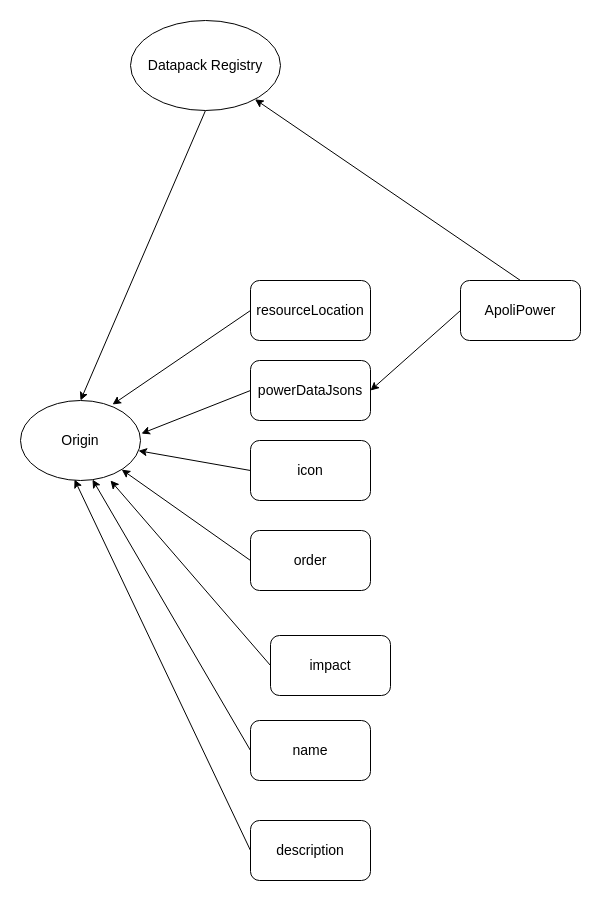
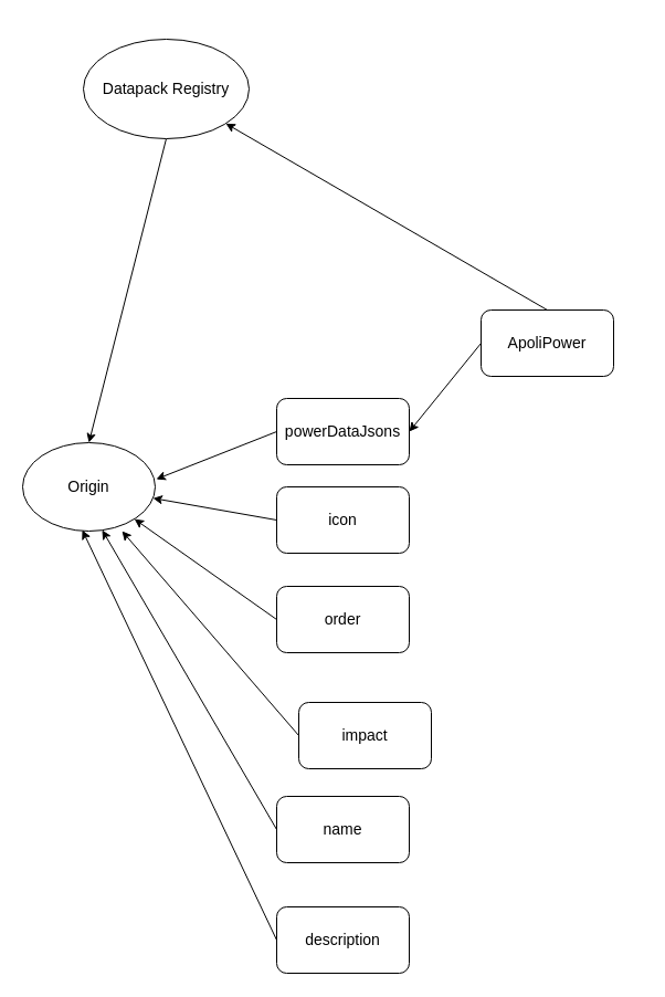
  <mxCell id="0" />
  <mxCell id="1" parent="0" />
  <mxCell id="2" style="edgeStyle=none;html=1;exitX=0.5;exitY=1;exitDx=0;exitDy=0;entryX=0.5;entryY=0;entryDx=0;entryDy=0;fontSize=14;" edge="1" parent="1" source="3" target="4"><mxGeometry relative="1" as="geometry" /></mxCell>
- <mxCell id="3" value="&lt;font style=&quot;font-size: 14px;&quot;&gt;Datapack Registry&lt;/font&gt;" style="ellipse;whiteSpace=wrap;html=1;" parent="1" vertex="1"><mxGeometry x="130" y="20" width="150" height="90" as="geometry" /></mxCell>
+ <mxCell id="3" value="&lt;font style=&quot;font-size: 14px;&quot;&gt;Datapack Registry&lt;/font&gt;" style="ellipse;whiteSpace=wrap;html=1;" parent="1" vertex="1"><mxGeometry x="75" y="35" width="150" height="90" as="geometry" /></mxCell>
  <mxCell id="4" value="&lt;font style=&quot;font-size: 14px;&quot;&gt;Origin&lt;/font&gt;" style="ellipse;whiteSpace=wrap;html=1;" vertex="1" parent="1"><mxGeometry x="20" y="400" width="120" height="80" as="geometry" /></mxCell>
- <mxCell id="5" style="edgeStyle=none;html=1;exitX=0;exitY=0.5;exitDx=0;exitDy=0;entryX=0.767;entryY=0.05;entryDx=0;entryDy=0;entryPerimeter=0;fontSize=14;" edge="1" parent="1" source="6" target="4"><mxGeometry relative="1" as="geometry" /></mxCell>
- <mxCell id="6" value="resourceLocation" style="rounded=1;whiteSpace=wrap;html=1;fontSize=14;" vertex="1" parent="1"><mxGeometry x="250" y="280" width="120" height="60" as="geometry" /></mxCell>
  <mxCell id="7" style="edgeStyle=none;html=1;exitX=0;exitY=0.5;exitDx=0;exitDy=0;entryX=1.008;entryY=0.413;entryDx=0;entryDy=0;entryPerimeter=0;fontSize=14;" edge="1" parent="1" source="8" target="4"><mxGeometry relative="1" as="geometry" /></mxCell>
  <mxCell id="8" value="powerDataJsons" style="rounded=1;whiteSpace=wrap;html=1;fontSize=14;" vertex="1" parent="1"><mxGeometry x="250" y="360" width="120" height="60" as="geometry" /></mxCell>
  <mxCell id="9" style="edgeStyle=none;html=1;exitX=0;exitY=0.5;exitDx=0;exitDy=0;fontSize=14;" edge="1" parent="1" source="10" target="4"><mxGeometry relative="1" as="geometry" /></mxCell>
  <mxCell id="10" value="icon" style="rounded=1;whiteSpace=wrap;html=1;fontSize=14;" vertex="1" parent="1"><mxGeometry x="250" y="440" width="120" height="60" as="geometry" /></mxCell>
  <mxCell id="11" style="edgeStyle=none;html=1;exitX=0;exitY=0.5;exitDx=0;exitDy=0;fontSize=14;" edge="1" parent="1" source="12" target="4"><mxGeometry relative="1" as="geometry" /></mxCell>
  <mxCell id="12" value="order" style="rounded=1;whiteSpace=wrap;html=1;fontSize=14;" vertex="1" parent="1"><mxGeometry x="250" y="530" width="120" height="60" as="geometry" /></mxCell>
  <mxCell id="13" style="edgeStyle=none;html=1;exitX=0;exitY=0.5;exitDx=0;exitDy=0;entryX=0.75;entryY=1;entryDx=0;entryDy=0;entryPerimeter=0;fontSize=14;" edge="1" parent="1" source="14" target="4"><mxGeometry relative="1" as="geometry" /></mxCell>
  <mxCell id="14" value="impact" style="rounded=1;whiteSpace=wrap;html=1;fontSize=14;" vertex="1" parent="1"><mxGeometry x="270" y="635" width="120" height="60" as="geometry" /></mxCell>
  <mxCell id="15" style="edgeStyle=none;html=1;exitX=0;exitY=0.5;exitDx=0;exitDy=0;entryX=0.6;entryY=0.988;entryDx=0;entryDy=0;entryPerimeter=0;fontSize=14;" edge="1" parent="1" source="16" target="4"><mxGeometry relative="1" as="geometry" /></mxCell>
  <mxCell id="16" value="name" style="rounded=1;whiteSpace=wrap;html=1;fontSize=14;" vertex="1" parent="1"><mxGeometry x="250" y="720" width="120" height="60" as="geometry" /></mxCell>
  <mxCell id="17" style="edgeStyle=none;html=1;exitX=0;exitY=0.5;exitDx=0;exitDy=0;entryX=0.45;entryY=0.988;entryDx=0;entryDy=0;entryPerimeter=0;fontSize=14;" edge="1" parent="1" source="18" target="4"><mxGeometry relative="1" as="geometry" /></mxCell>
  <mxCell id="18" value="description" style="rounded=1;whiteSpace=wrap;html=1;fontSize=14;" vertex="1" parent="1"><mxGeometry x="250" y="820" width="120" height="60" as="geometry" /></mxCell>
  <mxCell id="19" style="edgeStyle=none;html=1;exitX=0;exitY=0.5;exitDx=0;exitDy=0;entryX=1;entryY=0.5;entryDx=0;entryDy=0;fontSize=14;" edge="1" parent="1" source="21" target="8"><mxGeometry relative="1" as="geometry" /></mxCell>
  <mxCell id="20" style="edgeStyle=none;html=1;exitX=0.5;exitY=0;exitDx=0;exitDy=0;fontSize=14;" edge="1" parent="1" source="21" target="3"><mxGeometry relative="1" as="geometry" /></mxCell>
- <mxCell id="21" value="ApoliPower" style="rounded=1;whiteSpace=wrap;html=1;fontSize=14;" vertex="1" parent="1"><mxGeometry x="460" y="280" width="120" height="60" as="geometry" /></mxCell>
+ <mxCell id="21" value="ApoliPower" style="rounded=1;whiteSpace=wrap;html=1;fontSize=14;" vertex="1" parent="1"><mxGeometry x="435" y="280" width="120" height="60" as="geometry" /></mxCell>
